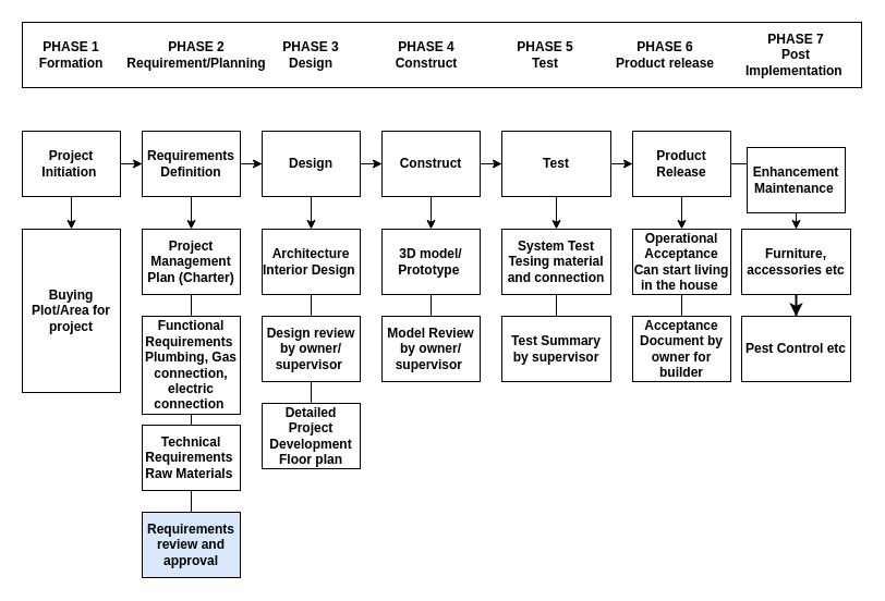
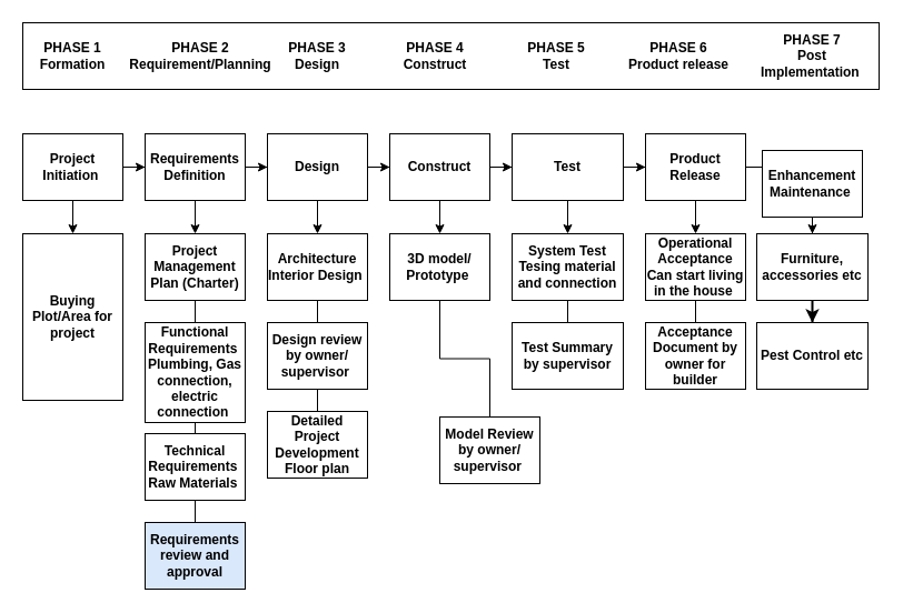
  <mxCell id="0" />
  <mxCell id="1" parent="0" />
  <mxCell id="2" value="" style="rounded=0;whiteSpace=wrap;html=1;fontStyle=1" vertex="1" parent="1"><mxGeometry x="20" y="20" width="770" height="60" as="geometry" /></mxCell>
  <mxCell id="3" value="PHASE 1&lt;br&gt;Formation" style="text;html=1;strokeColor=none;fillColor=none;align=center;verticalAlign=middle;whiteSpace=wrap;rounded=0;fontStyle=1" vertex="1" parent="1"><mxGeometry x="20" y="20" width="90" height="60" as="geometry" /></mxCell>
  <mxCell id="4" value="PHASE 2&lt;br&gt;Requirement/Planning" style="text;html=1;strokeColor=none;fillColor=none;align=center;verticalAlign=middle;whiteSpace=wrap;rounded=0;fontStyle=1" vertex="1" parent="1"><mxGeometry x="130" y="20" width="100" height="60" as="geometry" /></mxCell>
  <mxCell id="5" value="PHASE 3&lt;br&gt;Design" style="text;html=1;strokeColor=none;fillColor=none;align=center;verticalAlign=middle;whiteSpace=wrap;rounded=0;fontStyle=1" vertex="1" parent="1"><mxGeometry x="235" y="20" width="100" height="60" as="geometry" /></mxCell>
  <mxCell id="6" value="PHASE 4&lt;br&gt;Construct" style="text;html=1;strokeColor=none;fillColor=none;align=center;verticalAlign=middle;whiteSpace=wrap;rounded=0;fontStyle=1" vertex="1" parent="1"><mxGeometry x="341" y="20" width="100" height="60" as="geometry" /></mxCell>
  <mxCell id="7" value="PHASE 5&lt;br&gt;Test" style="text;html=1;strokeColor=none;fillColor=none;align=center;verticalAlign=middle;whiteSpace=wrap;rounded=0;fontStyle=1" vertex="1" parent="1"><mxGeometry x="450" y="20" width="100" height="60" as="geometry" /></mxCell>
  <mxCell id="8" value="PHASE 6&lt;br&gt;Product release" style="text;html=1;strokeColor=none;fillColor=none;align=center;verticalAlign=middle;whiteSpace=wrap;rounded=0;fontStyle=1" vertex="1" parent="1"><mxGeometry x="560" y="20" width="100" height="60" as="geometry" /></mxCell>
  <mxCell id="9" value="PHASE 7&lt;br&gt;Post Implementation&amp;nbsp;" style="text;html=1;strokeColor=none;fillColor=none;align=center;verticalAlign=middle;whiteSpace=wrap;rounded=0;fontStyle=1" vertex="1" parent="1"><mxGeometry x="670" y="20" width="120" height="60" as="geometry" /></mxCell>
  <mxCell id="10" value="" style="edgeStyle=orthogonalEdgeStyle;rounded=0;orthogonalLoop=1;jettySize=auto;html=1;fontStyle=1" edge="1" parent="1" source="12" target="15"><mxGeometry relative="1" as="geometry" /></mxCell>
  <mxCell id="11" value="" style="edgeStyle=orthogonalEdgeStyle;rounded=0;orthogonalLoop=1;jettySize=auto;html=1;endArrow=classic;endFill=1;fontStyle=1" edge="1" parent="1" source="12" target="30"><mxGeometry relative="1" as="geometry" /></mxCell>
  <mxCell id="12" value="Project Initiation&amp;nbsp;" style="rounded=0;whiteSpace=wrap;html=1;fontStyle=1" vertex="1" parent="1"><mxGeometry x="20" y="120" width="90" height="60" as="geometry" /></mxCell>
  <mxCell id="13" value="" style="edgeStyle=orthogonalEdgeStyle;rounded=0;orthogonalLoop=1;jettySize=auto;html=1;fontStyle=1" edge="1" parent="1" source="15" target="18"><mxGeometry relative="1" as="geometry" /></mxCell>
  <mxCell id="14" value="" style="edgeStyle=orthogonalEdgeStyle;rounded=0;orthogonalLoop=1;jettySize=auto;html=1;entryX=0.5;entryY=0;entryDx=0;entryDy=0;startArrow=none;startFill=0;endArrow=classic;endFill=1;fontStyle=1" edge="1" parent="1" source="15" target="48"><mxGeometry relative="1" as="geometry" /></mxCell>
  <mxCell id="15" value="Requirements Definition" style="rounded=0;whiteSpace=wrap;html=1;fontStyle=1" vertex="1" parent="1"><mxGeometry x="130" y="120" width="90" height="60" as="geometry" /></mxCell>
  <mxCell id="16" value="" style="edgeStyle=orthogonalEdgeStyle;rounded=0;orthogonalLoop=1;jettySize=auto;html=1;fontStyle=1" edge="1" parent="1" source="18" target="21"><mxGeometry relative="1" as="geometry" /></mxCell>
  <mxCell id="17" value="" style="edgeStyle=orthogonalEdgeStyle;rounded=0;orthogonalLoop=1;jettySize=auto;html=1;fontStyle=1" edge="1" parent="1" source="18" target="43"><mxGeometry relative="1" as="geometry" /></mxCell>
  <mxCell id="18" value="Design" style="rounded=0;whiteSpace=wrap;html=1;fontStyle=1" vertex="1" parent="1"><mxGeometry x="240" y="120" width="90" height="60" as="geometry" /></mxCell>
  <mxCell id="19" value="" style="edgeStyle=orthogonalEdgeStyle;rounded=0;orthogonalLoop=1;jettySize=auto;html=1;fontStyle=1" edge="1" parent="1" source="21" target="24"><mxGeometry relative="1" as="geometry" /></mxCell>
  <mxCell id="20" value="" style="edgeStyle=orthogonalEdgeStyle;rounded=0;orthogonalLoop=1;jettySize=auto;html=1;fontStyle=1" edge="1" parent="1" source="21" target="40"><mxGeometry relative="1" as="geometry" /></mxCell>
  <mxCell id="21" value="Construct" style="rounded=0;whiteSpace=wrap;html=1;fontStyle=1" vertex="1" parent="1"><mxGeometry x="350" y="120" width="90" height="60" as="geometry" /></mxCell>
  <mxCell id="22" value="" style="edgeStyle=orthogonalEdgeStyle;rounded=0;orthogonalLoop=1;jettySize=auto;html=1;fontStyle=1" edge="1" parent="1" source="24" target="27"><mxGeometry relative="1" as="geometry" /></mxCell>
  <mxCell id="23" value="" style="edgeStyle=orthogonalEdgeStyle;rounded=0;orthogonalLoop=1;jettySize=auto;html=1;entryX=0.5;entryY=0;entryDx=0;entryDy=0;fontStyle=1" edge="1" parent="1" source="24" target="37"><mxGeometry relative="1" as="geometry" /></mxCell>
  <mxCell id="24" value="Test" style="rounded=0;whiteSpace=wrap;html=1;fontStyle=1" vertex="1" parent="1"><mxGeometry x="460" y="120" width="100" height="60" as="geometry" /></mxCell>
  <mxCell id="25" value="" style="edgeStyle=orthogonalEdgeStyle;rounded=0;orthogonalLoop=1;jettySize=auto;html=1;fontStyle=1" edge="1" parent="1" source="27" target="29"><mxGeometry relative="1" as="geometry" /></mxCell>
  <mxCell id="26" value="" style="edgeStyle=orthogonalEdgeStyle;rounded=0;orthogonalLoop=1;jettySize=auto;html=1;fontStyle=1" edge="1" parent="1" source="27" target="34"><mxGeometry relative="1" as="geometry" /></mxCell>
  <mxCell id="27" value="Product Release" style="rounded=0;whiteSpace=wrap;html=1;fontStyle=1" vertex="1" parent="1"><mxGeometry x="580" y="120" width="90" height="60" as="geometry" /></mxCell>
  <mxCell id="28" value="" style="edgeStyle=orthogonalEdgeStyle;rounded=0;orthogonalLoop=1;jettySize=auto;html=1;fontStyle=1" edge="1" parent="1" source="29" target="32"><mxGeometry relative="1" as="geometry" /></mxCell>
  <mxCell id="29" value="Enhancement Maintenance&amp;nbsp;" style="rounded=0;whiteSpace=wrap;html=1;fontStyle=1" vertex="1" parent="1"><mxGeometry x="685" y="135" width="90" height="60" as="geometry" /></mxCell>
  <mxCell id="30" value="Buying Plot/Area for project" style="rounded=0;whiteSpace=wrap;html=1;fontStyle=1" vertex="1" parent="1"><mxGeometry x="20" y="210" width="90" height="150" as="geometry" /></mxCell>
  <mxCell id="31" value="" style="edgeStyle=orthogonalEdgeStyle;rounded=0;orthogonalLoop=1;jettySize=auto;html=1;fontSize=14;startArrow=none;startFill=0;endArrow=classic;endFill=1;strokeWidth=2;" edge="1" parent="1" source="32" target="54"><mxGeometry relative="1" as="geometry" /></mxCell>
  <mxCell id="32" value="Furniture, accessories etc" style="rounded=0;whiteSpace=wrap;html=1;fontStyle=1" vertex="1" parent="1"><mxGeometry x="680" y="210" width="100" height="60" as="geometry" /></mxCell>
  <mxCell id="33" value="" style="edgeStyle=orthogonalEdgeStyle;rounded=0;orthogonalLoop=1;jettySize=auto;html=1;endArrow=none;endFill=0;fontStyle=1" edge="1" parent="1" source="34" target="35"><mxGeometry relative="1" as="geometry" /></mxCell>
  <mxCell id="34" value="Operational Acceptance&lt;br&gt;Can start living in the house&amp;nbsp;" style="rounded=0;whiteSpace=wrap;html=1;fontStyle=1" vertex="1" parent="1"><mxGeometry x="580" y="210" width="90" height="60" as="geometry" /></mxCell>
  <mxCell id="35" value="Acceptance Document by owner for builder" style="rounded=0;whiteSpace=wrap;html=1;fontStyle=1" vertex="1" parent="1"><mxGeometry x="580" y="290" width="90" height="60" as="geometry" /></mxCell>
  <mxCell id="36" value="" style="edgeStyle=orthogonalEdgeStyle;rounded=0;orthogonalLoop=1;jettySize=auto;html=1;endArrow=none;endFill=0;fontStyle=1" edge="1" parent="1" source="37" target="38"><mxGeometry relative="1" as="geometry" /></mxCell>
  <mxCell id="37" value="System Test&lt;br&gt;Tesing material and connection" style="rounded=0;whiteSpace=wrap;html=1;fontStyle=1" vertex="1" parent="1"><mxGeometry x="460" y="210" width="100" height="60" as="geometry" /></mxCell>
  <mxCell id="38" value="Test Summary by supervisor" style="rounded=0;whiteSpace=wrap;html=1;fontStyle=1" vertex="1" parent="1"><mxGeometry x="460" y="290" width="100" height="60" as="geometry" /></mxCell>
  <mxCell id="39" value="" style="edgeStyle=orthogonalEdgeStyle;rounded=0;orthogonalLoop=1;jettySize=auto;html=1;endArrow=none;endFill=0;fontStyle=1" edge="1" parent="1" source="40" target="41"><mxGeometry relative="1" as="geometry" /></mxCell>
  <mxCell id="40" value="3D model/ Prototype&amp;nbsp;" style="rounded=0;whiteSpace=wrap;html=1;fontStyle=1" vertex="1" parent="1"><mxGeometry x="350" y="210" width="90" height="60" as="geometry" /></mxCell>
- <mxCell id="41" value="Model Review by owner/ supervisor&amp;nbsp;" style="rounded=0;whiteSpace=wrap;html=1;fontStyle=1" vertex="1" parent="1"><mxGeometry x="350" y="290" width="90" height="60" as="geometry" /></mxCell>
+ <mxCell id="41" value="Model Review by owner/ supervisor&amp;nbsp;" style="rounded=0;whiteSpace=wrap;html=1;fontStyle=1" vertex="1" parent="1"><mxGeometry x="395" y="375" width="90" height="60" as="geometry" /></mxCell>
  <mxCell id="42" value="" style="edgeStyle=orthogonalEdgeStyle;rounded=0;orthogonalLoop=1;jettySize=auto;html=1;endArrow=none;endFill=0;fontStyle=1" edge="1" parent="1" source="43" target="45"><mxGeometry relative="1" as="geometry" /></mxCell>
  <mxCell id="43" value="Architecture&lt;br&gt;Interior Design&amp;nbsp;" style="rounded=0;whiteSpace=wrap;html=1;fontStyle=1" vertex="1" parent="1"><mxGeometry x="240" y="210" width="90" height="60" as="geometry" /></mxCell>
  <mxCell id="44" value="" style="edgeStyle=orthogonalEdgeStyle;rounded=0;orthogonalLoop=1;jettySize=auto;html=1;endArrow=none;endFill=0;fontStyle=1" edge="1" parent="1" source="45" target="46"><mxGeometry relative="1" as="geometry" /></mxCell>
  <mxCell id="45" value="Design review by owner/ supervisor&amp;nbsp;" style="rounded=0;whiteSpace=wrap;html=1;fontStyle=1" vertex="1" parent="1"><mxGeometry x="240" y="290" width="90" height="60" as="geometry" /></mxCell>
  <mxCell id="46" value="Detailed Project Development&lt;br&gt;Floor plan" style="rounded=0;whiteSpace=wrap;html=1;fontStyle=1" vertex="1" parent="1"><mxGeometry x="240" y="370" width="90" height="60" as="geometry" /></mxCell>
  <mxCell id="47" value="" style="edgeStyle=orthogonalEdgeStyle;rounded=0;orthogonalLoop=1;jettySize=auto;html=1;endArrow=none;endFill=0;fontStyle=1" edge="1" parent="1" source="48" target="50"><mxGeometry relative="1" as="geometry" /></mxCell>
  <mxCell id="48" value="Project Management Plan (Charter)" style="rounded=0;whiteSpace=wrap;html=1;fontStyle=1" vertex="1" parent="1"><mxGeometry x="130" y="210" width="90" height="60" as="geometry" /></mxCell>
  <mxCell id="49" value="" style="edgeStyle=orthogonalEdgeStyle;rounded=0;orthogonalLoop=1;jettySize=auto;html=1;endArrow=none;endFill=0;fontStyle=1" edge="1" parent="1" source="50" target="52"><mxGeometry relative="1" as="geometry" /></mxCell>
  <mxCell id="50" value="Functional Requirements&amp;nbsp;&lt;br&gt;Plumbing, Gas connection, electric connection&amp;nbsp;" style="rounded=0;whiteSpace=wrap;html=1;fontStyle=1" vertex="1" parent="1"><mxGeometry x="130" y="290" width="90" height="90" as="geometry" /></mxCell>
  <mxCell id="51" value="" style="edgeStyle=orthogonalEdgeStyle;rounded=0;orthogonalLoop=1;jettySize=auto;html=1;endArrow=none;endFill=0;fontStyle=1" edge="1" parent="1" source="52" target="53"><mxGeometry relative="1" as="geometry" /></mxCell>
  <mxCell id="52" value="Technical Requirements&amp;nbsp;&lt;br&gt;Raw Materials&amp;nbsp;" style="rounded=0;whiteSpace=wrap;html=1;fontStyle=1" vertex="1" parent="1"><mxGeometry x="130" y="390" width="90" height="60" as="geometry" /></mxCell>
  <mxCell id="53" value="Requirements review and approval" style="rounded=0;whiteSpace=wrap;html=1;fontStyle=1;fillColor=#dae8fc;" vertex="1" parent="1"><mxGeometry x="130" y="470" width="90" height="60" as="geometry" /></mxCell>
  <mxCell id="54" value="Pest Control etc" style="rounded=0;whiteSpace=wrap;html=1;fontStyle=1" vertex="1" parent="1"><mxGeometry x="680" y="290" width="100" height="60" as="geometry" /></mxCell>
